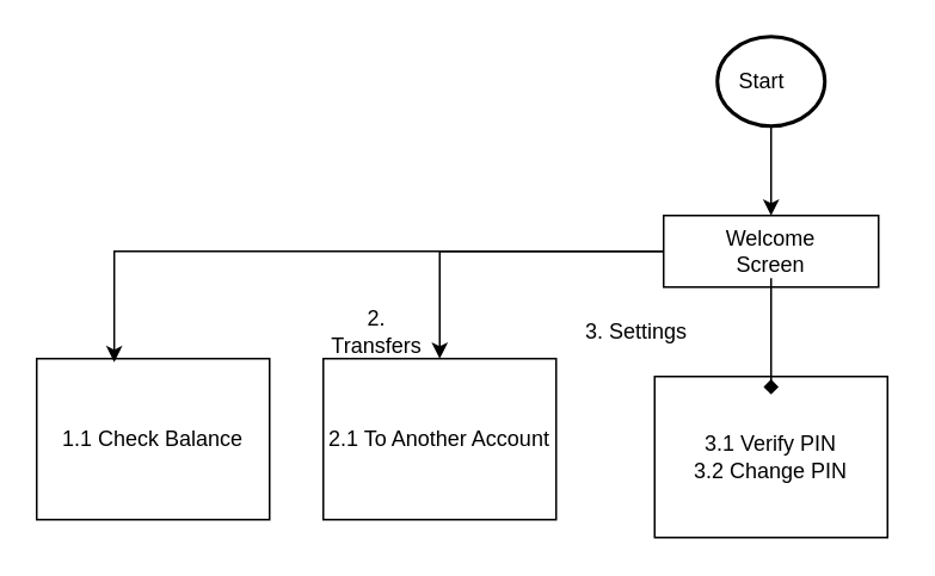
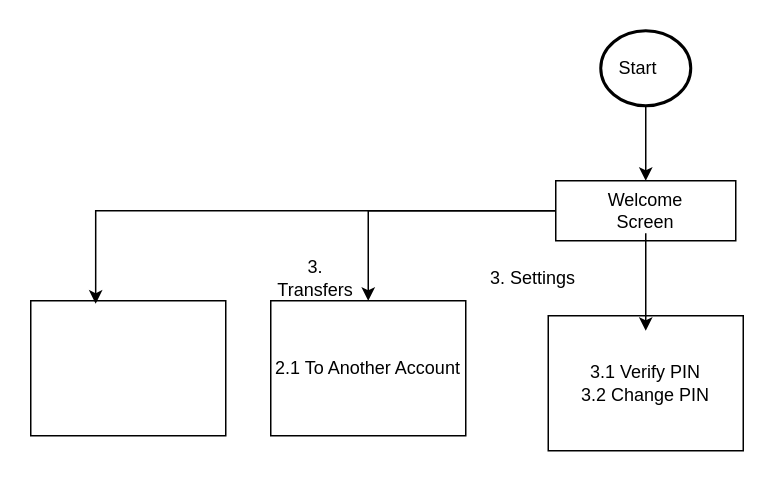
  <mxCell id="0" />
  <mxCell id="1" parent="0" />
  <mxCell id="2" style="edgeStyle=orthogonalEdgeStyle;rounded=0;orthogonalLoop=1;jettySize=auto;html=1;exitX=0.5;exitY=1;exitDx=0;exitDy=0;exitPerimeter=0;entryX=0.5;entryY=0;entryDx=0;entryDy=0;" parent="1" source="3" target="5" edge="1"><mxGeometry relative="1" as="geometry" /></mxCell>
  <mxCell id="3" value="" style="strokeWidth=2;html=1;shape=mxgraph.flowchart.start_1;whiteSpace=wrap;" parent="1" vertex="1"><mxGeometry x="400" y="20" width="60" height="50" as="geometry" /></mxCell>
  <mxCell id="4" style="edgeStyle=orthogonalEdgeStyle;rounded=0;orthogonalLoop=1;jettySize=auto;html=1;entryX=0.5;entryY=0;entryDx=0;entryDy=0;" parent="1" source="5" target="6" edge="1"><mxGeometry relative="1" as="geometry" /></mxCell>
  <mxCell id="5" value="" style="rounded=0;whiteSpace=wrap;html=1;" parent="1" vertex="1"><mxGeometry x="370" y="120" width="120" height="40" as="geometry" /></mxCell>
  <mxCell id="6" value="" style="rounded=0;whiteSpace=wrap;html=1;" parent="1" vertex="1"><mxGeometry x="180" y="200" width="130" height="90" as="geometry" /></mxCell>
  <mxCell id="7" value="" style="rounded=0;whiteSpace=wrap;html=1;" parent="1" vertex="1"><mxGeometry x="365" y="210" width="130" height="90" as="geometry" /></mxCell>
  <mxCell id="8" value="" style="rounded=0;whiteSpace=wrap;html=1;" parent="1" vertex="1"><mxGeometry x="20" y="200" width="130" height="90" as="geometry" /></mxCell>
  <mxCell id="9" style="edgeStyle=orthogonalEdgeStyle;rounded=0;orthogonalLoop=1;jettySize=auto;html=1;exitX=0;exitY=0.5;exitDx=0;exitDy=0;entryX=0.333;entryY=0.022;entryDx=0;entryDy=0;entryPerimeter=0;" parent="1" source="5" target="8" edge="1"><mxGeometry relative="1" as="geometry" /></mxCell>
- <mxCell id="10" value="" style="edgeStyle=orthogonalEdgeStyle;rounded=0;orthogonalLoop=1;jettySize=auto;html=1;endArrow=diamond;" edge="1" parent="1" source="11" target="16"><mxGeometry relative="1" as="geometry" /></mxCell>
+ <mxCell id="10" value="" style="edgeStyle=orthogonalEdgeStyle;rounded=0;orthogonalLoop=1;jettySize=auto;html=1;" edge="1" parent="1" source="11" target="16"><mxGeometry relative="1" as="geometry" /></mxCell>
  <mxCell id="11" value="Welcome Screen" style="text;strokeColor=none;align=center;fillColor=none;html=1;verticalAlign=middle;whiteSpace=wrap;rounded=0;" parent="1" vertex="1"><mxGeometry x="400" y="125" width="60" height="30" as="geometry" /></mxCell>
- <mxCell id="12" value="2. Transfers" style="text;strokeColor=none;align=center;fillColor=none;html=1;verticalAlign=middle;whiteSpace=wrap;rounded=0;" parent="1" vertex="1"><mxGeometry x="180" y="170" width="60" height="30" as="geometry" /></mxCell>
+ <mxCell id="12" value="3. Transfers" style="text;strokeColor=none;align=center;fillColor=none;html=1;verticalAlign=middle;whiteSpace=wrap;rounded=0;" parent="1" vertex="1"><mxGeometry x="180" y="170" width="60" height="30" as="geometry" /></mxCell>
  <mxCell id="13" value="Start" style="text;strokeColor=none;align=center;fillColor=none;html=1;verticalAlign=middle;whiteSpace=wrap;rounded=0;" parent="1" vertex="1"><mxGeometry x="395" y="30" width="60" height="30" as="geometry" /></mxCell>
- <mxCell id="14" value="1.1 Check Balance" style="text;strokeColor=none;align=center;fillColor=none;html=1;verticalAlign=middle;whiteSpace=wrap;rounded=0;" parent="1" vertex="1"><mxGeometry x="20" y="210" width="130" height="70" as="geometry" /></mxCell>
  <mxCell id="15" value="&lt;br&gt;&lt;div&gt;2.1 To Another Account&lt;/div&gt;&lt;div&gt;&lt;br&gt;&lt;/div&gt;" style="text;strokeColor=none;align=center;fillColor=none;html=1;verticalAlign=middle;whiteSpace=wrap;rounded=0;" parent="1" vertex="1"><mxGeometry x="175" y="210" width="140" height="70" as="geometry" /></mxCell>
  <mxCell id="16" value="&lt;div&gt;3.1 Verify PIN&lt;/div&gt;&lt;div&gt;3.2 Change PIN&lt;/div&gt;" style="text;strokeColor=none;align=center;fillColor=none;html=1;verticalAlign=middle;whiteSpace=wrap;rounded=0;" parent="1" vertex="1"><mxGeometry x="360" y="220" width="140" height="70" as="geometry" /></mxCell>
  <mxCell id="17" value="3. Settings" style="text;strokeColor=none;align=center;fillColor=none;html=1;verticalAlign=middle;whiteSpace=wrap;rounded=0;" vertex="1" parent="1"><mxGeometry x="325" y="170" width="60" height="30" as="geometry" /></mxCell>
